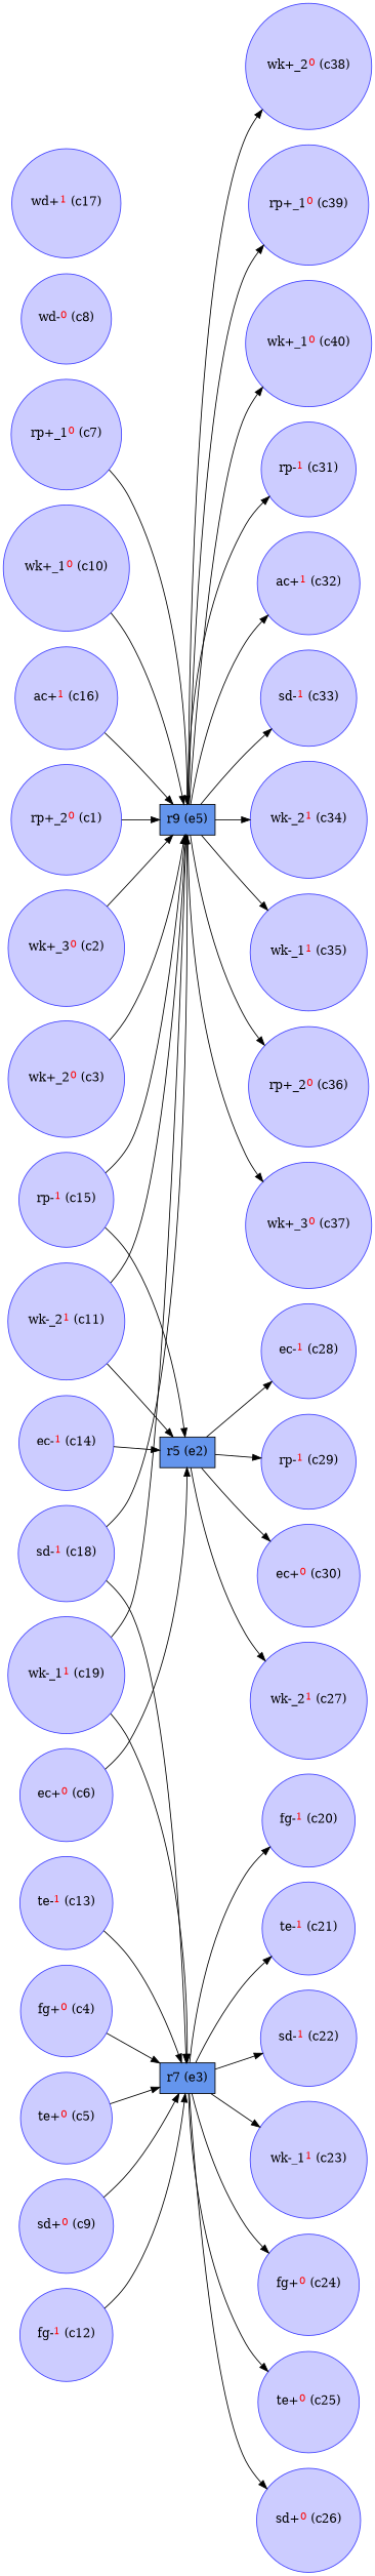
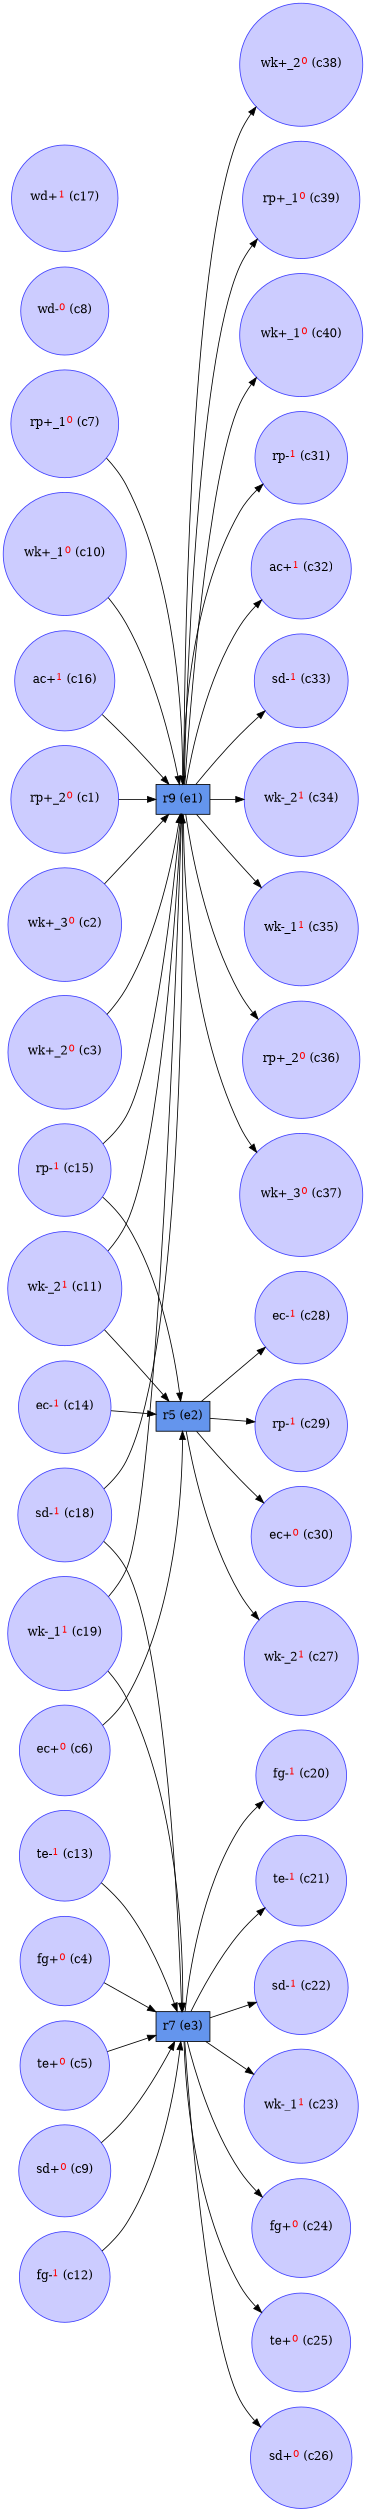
  digraph {
    rankdir=LR
    node [color="#4040ff" fillcolor="#ccccff" shape=circle style=filled]
    n1 [label=<rp+_2<FONT COLOR="red"><SUP>0</SUP></FONT>&nbsp;(c1)>]
-   n2 [color=black fillcolor=cornflowerblue label="r9 (e5)" shape=box]
+   n2 [color=black fillcolor=cornflowerblue label="r9 (e1)" shape=box]
    n3 [label=<rp-<FONT COLOR="red"><SUP>1</SUP></FONT>&nbsp;(c31)>]
    n4 [label=<ac+<FONT COLOR="red"><SUP>1</SUP></FONT>&nbsp;(c32)>]
    n5 [label=<sd-<FONT COLOR="red"><SUP>1</SUP></FONT>&nbsp;(c33)>]
    n6 [label=<wk-_2<FONT COLOR="red"><SUP>1</SUP></FONT>&nbsp;(c34)>]
    n7 [label=<wk-_1<FONT COLOR="red"><SUP>1</SUP></FONT>&nbsp;(c35)>]
    n8 [label=<rp+_2<FONT COLOR="red"><SUP>0</SUP></FONT>&nbsp;(c36)>]
    n9 [label=<wk+_3<FONT COLOR="red"><SUP>0</SUP></FONT>&nbsp;(c37)>]
    n10 [label=<wk+_2<FONT COLOR="red"><SUP>0</SUP></FONT>&nbsp;(c38)>]
    n11 [label=<rp+_1<FONT COLOR="red"><SUP>0</SUP></FONT>&nbsp;(c39)>]
    n12 [label=<wk+_1<FONT COLOR="red"><SUP>0</SUP></FONT>&nbsp;(c40)>]
    n13 [label=<wk+_3<FONT COLOR="red"><SUP>0</SUP></FONT>&nbsp;(c2)>]
    n14 [label=<wk+_2<FONT COLOR="red"><SUP>0</SUP></FONT>&nbsp;(c3)>]
    n15 [label=<fg+<FONT COLOR="red"><SUP>0</SUP></FONT>&nbsp;(c4)>]
    n16 [color=black fillcolor=cornflowerblue label="r7 (e3)" shape=box]
    n17 [label=<fg-<FONT COLOR="red"><SUP>1</SUP></FONT>&nbsp;(c20)>]
    n18 [label=<te-<FONT COLOR="red"><SUP>1</SUP></FONT>&nbsp;(c21)>]
    n19 [label=<sd-<FONT COLOR="red"><SUP>1</SUP></FONT>&nbsp;(c22)>]
    n20 [label=<wk-_1<FONT COLOR="red"><SUP>1</SUP></FONT>&nbsp;(c23)>]
    n21 [label=<fg+<FONT COLOR="red"><SUP>0</SUP></FONT>&nbsp;(c24)>]
    n22 [label=<te+<FONT COLOR="red"><SUP>0</SUP></FONT>&nbsp;(c25)>]
    n23 [label=<sd+<FONT COLOR="red"><SUP>0</SUP></FONT>&nbsp;(c26)>]
    n24 [label=<te+<FONT COLOR="red"><SUP>0</SUP></FONT>&nbsp;(c5)>]
    n25 [label=<ec+<FONT COLOR="red"><SUP>0</SUP></FONT>&nbsp;(c6)>]
    n26 [color=black fillcolor=cornflowerblue label="r5 (e2)" shape=box]
    n27 [label=<wk-_2<FONT COLOR="red"><SUP>1</SUP></FONT>&nbsp;(c27)>]
    n28 [label=<ec-<FONT COLOR="red"><SUP>1</SUP></FONT>&nbsp;(c28)>]
    n29 [label=<rp-<FONT COLOR="red"><SUP>1</SUP></FONT>&nbsp;(c29)>]
    n30 [label=<ec+<FONT COLOR="red"><SUP>0</SUP></FONT>&nbsp;(c30)>]
    n31 [label=<rp+_1<FONT COLOR="red"><SUP>0</SUP></FONT>&nbsp;(c7)>]
    n32 [label=<sd+<FONT COLOR="red"><SUP>0</SUP></FONT>&nbsp;(c9)>]
    n33 [label=<wk+_1<FONT COLOR="red"><SUP>0</SUP></FONT>&nbsp;(c10)>]
    n34 [label=<wk-_2<FONT COLOR="red"><SUP>1</SUP></FONT>&nbsp;(c11)>]
    n35 [label=<fg-<FONT COLOR="red"><SUP>1</SUP></FONT>&nbsp;(c12)>]
    n36 [label=<te-<FONT COLOR="red"><SUP>1</SUP></FONT>&nbsp;(c13)>]
    n37 [label=<ec-<FONT COLOR="red"><SUP>1</SUP></FONT>&nbsp;(c14)>]
    n38 [label=<rp-<FONT COLOR="red"><SUP>1</SUP></FONT>&nbsp;(c15)>]
    n39 [label=<ac+<FONT COLOR="red"><SUP>1</SUP></FONT>&nbsp;(c16)>]
    n40 [label=<sd-<FONT COLOR="red"><SUP>1</SUP></FONT>&nbsp;(c18)>]
    n41 [label=<wk-_1<FONT COLOR="red"><SUP>1</SUP></FONT>&nbsp;(c19)>]
    n42 [label=<wd-<FONT COLOR="red"><SUP>0</SUP></FONT>&nbsp;(c8)>]
    n43 [label=<wd+<FONT COLOR="red"><SUP>1</SUP></FONT>&nbsp;(c17)>]
    n1 -> n2
    n2 -> n3
    n2 -> n4
    n2 -> n5
    n2 -> n6
    n2 -> n7
    n2 -> n8
    n2 -> n9
    n2 -> n10
    n2 -> n11
    n2 -> n12
    n13 -> n2
    n14 -> n2
    n15 -> n16
    n16 -> n17
    n16 -> n18
    n16 -> n19
    n16 -> n20
    n16 -> n21
    n16 -> n22
    n16 -> n23
    n24 -> n16
    n25 -> n26
    n26 -> n27
    n26 -> n28
    n26 -> n29
    n26 -> n30
    n31 -> n2
    n32 -> n16
    n33 -> n2
    n34 -> n2
    n34 -> n26
    n35 -> n16
    n36 -> n16
    n37 -> n26
    n38 -> n2
    n38 -> n26
    n39 -> n2
    n40 -> n2
    n40 -> n16
    n41 -> n2
    n41 -> n16
  }
